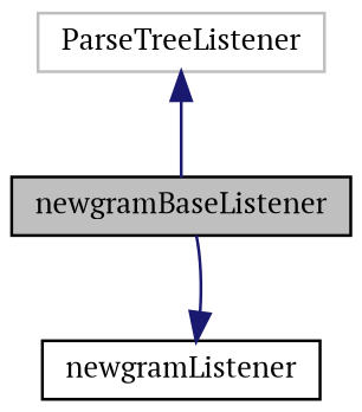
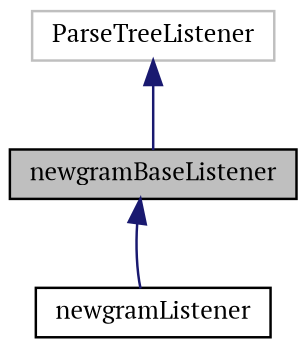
  digraph {
    fontname="PT Serif"
    node [color=black fillcolor=white fontname="PT Serif" fontsize=10 shape=record style=filled]
    edge [color=midnightblue dir=back fontname="PT Serif" fontsize=10 labelfontname=Helvetica labelfontsize=10 style=solid]
    n1 [fillcolor=grey75 fontcolor=black height=0.2 label=newgramBaseListener width=0.4]
    n2 [height=0.2 label=newgramListener width=0.4]
    n3 [color=grey75 height=0.2 label=ParseTreeListener width=0.4]
-   n2 -> n1
+   n1 -> n2
    n3 -> n1
  }
